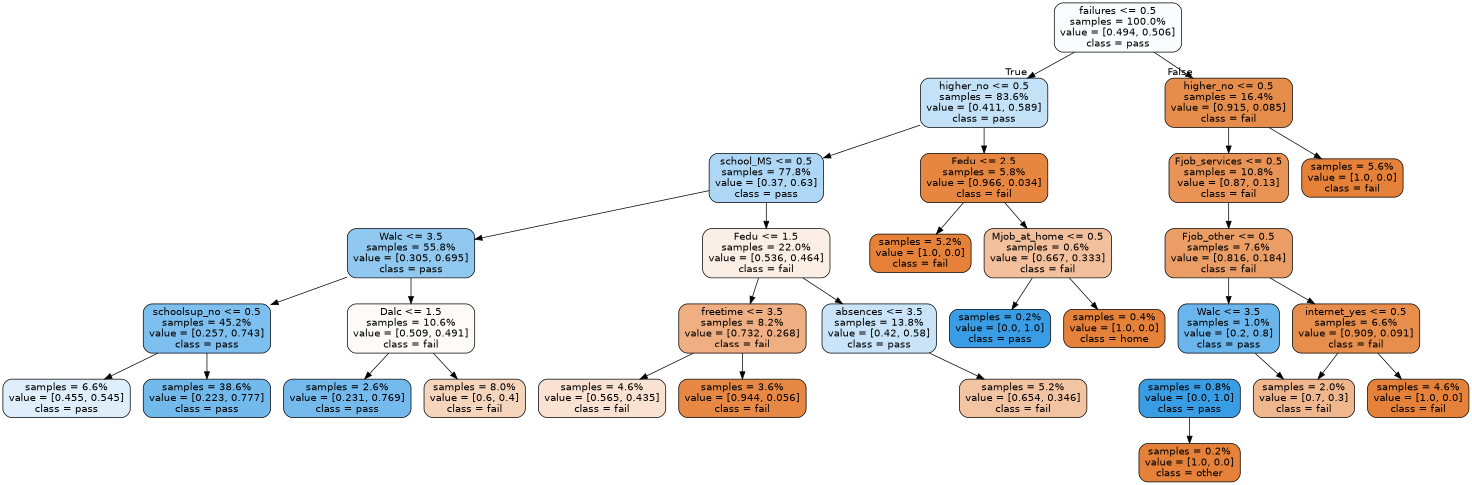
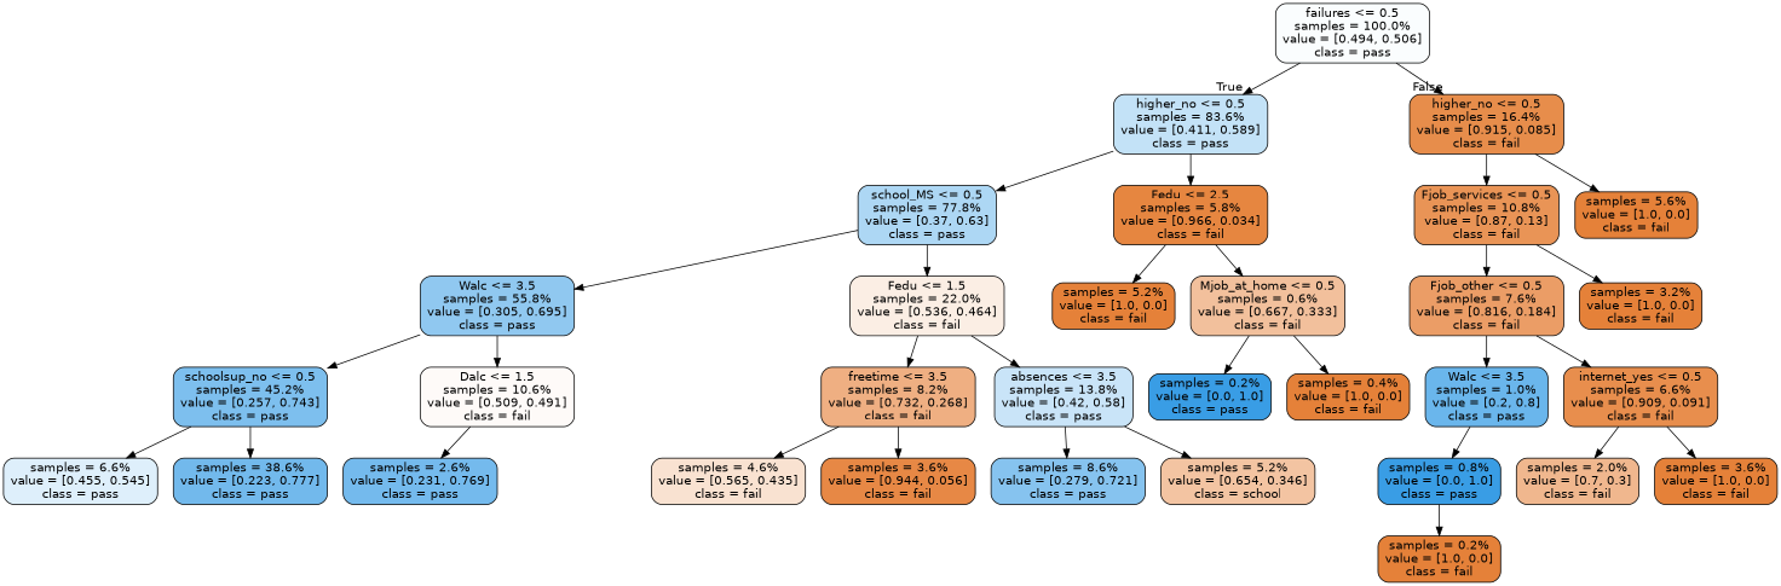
  digraph {
    node [color=black fillcolor="#e58139" fontname=helvetica shape=box style="filled, rounded"]
    edge [fontname=helvetica]
    n1 [fillcolor="#fafdfe" label="failures <= 0.5\nsamples = 100.0%\nvalue = [0.494, 0.506]\nclass = pass"]
    n2 [fillcolor="#c3e2f7" label="higher_no <= 0.5\nsamples = 83.6%\nvalue = [0.411, 0.589]\nclass = pass"]
    n3 [fillcolor="#e78d4b" label="higher_no <= 0.5\nsamples = 16.4%\nvalue = [0.915, 0.085]\nclass = fail"]
    n4 [fillcolor="#add7f4" label="school_MS <= 0.5\nsamples = 77.8%\nvalue = [0.37, 0.63]\nclass = pass"]
    n5 [fillcolor="#e68640" label="Fedu <= 2.5\nsamples = 5.8%\nvalue = [0.966, 0.034]\nclass = fail"]
    n6 [fillcolor="#e99456" label="Fjob_services <= 0.5\nsamples = 10.8%\nvalue = [0.87, 0.13]\nclass = fail"]
    n7 [label="samples = 5.6%\nvalue = [1.0, 0.0]\nclass = fail"]
    n8 [fillcolor="#90c8f0" label="Walc <= 3.5\nsamples = 55.8%\nvalue = [0.305, 0.695]\nclass = pass"]
    n9 [fillcolor="#fbeee4" label="Fedu <= 1.5\nsamples = 22.0%\nvalue = [0.536, 0.464]\nclass = fail"]
    n10 [label="samples = 5.2%\nvalue = [1.0, 0.0]\nclass = fail"]
    n11 [fillcolor="#f2c09c" label="Mjob_at_home <= 0.5\nsamples = 0.6%\nvalue = [0.667, 0.333]\nclass = fail"]
    n12 [fillcolor="#7dbfee" label="schoolsup_no <= 0.5\nsamples = 45.2%\nvalue = [0.257, 0.743]\nclass = pass"]
    n13 [fillcolor="#fefaf8" label="Dalc <= 1.5\nsamples = 10.6%\nvalue = [0.509, 0.491]\nclass = fail"]
    n14 [fillcolor="#efaf82" label="freetime <= 3.5\nsamples = 8.2%\nvalue = [0.732, 0.268]\nclass = fail"]
    n15 [fillcolor="#c9e4f8" label="absences <= 3.5\nsamples = 13.8%\nvalue = [0.42, 0.58]\nclass = pass"]
    n16 [fillcolor="#deeffb" label="samples = 6.6%\nvalue = [0.455, 0.545]\nclass = pass"]
    n17 [fillcolor="#72b9ec" label="samples = 38.6%\nvalue = [0.223, 0.777]\nclass = pass"]
    n18 [fillcolor="#74baed" label="samples = 2.6%\nvalue = [0.231, 0.769]\nclass = pass"]
-   n19 [fillcolor="#f6d5bd" label="samples = 8.0%\nvalue = [0.6, 0.4]\nclass = fail"]
    n20 [fillcolor="#f9e2d1" label="samples = 4.6%\nvalue = [0.565, 0.435]\nclass = fail"]
    n21 [fillcolor="#e78845" label="samples = 3.6%\nvalue = [0.944, 0.056]\nclass = fail"]
-   n23 [fillcolor="#f3c4a2" label="samples = 5.2%\nvalue = [0.654, 0.346]\nclass = fail"]
+   n22 [fillcolor="#86c3ef" label="samples = 8.6%\nvalue = [0.279, 0.721]\nclass = pass"]
+   n23 [fillcolor="#f3c4a2" label="samples = 5.2%\nvalue = [0.654, 0.346]\nclass = school"]
    n24 [fillcolor="#399de5" label="samples = 0.2%\nvalue = [0.0, 1.0]\nclass = pass"]
-   n25 [label="samples = 0.4%\nvalue = [1.0, 0.0]\nclass = home"]
+   n25 [label="samples = 0.4%\nvalue = [1.0, 0.0]\nclass = fail"]
    n26 [fillcolor="#eb9d66" label="Fjob_other <= 0.5\nsamples = 7.6%\nvalue = [0.816, 0.184]\nclass = fail"]
+   n27 [label="samples = 3.2%\nvalue = [1.0, 0.0]\nclass = fail"]
    n28 [fillcolor="#6ab6ec" label="Walc <= 3.5\nsamples = 1.0%\nvalue = [0.2, 0.8]\nclass = pass"]
    n29 [fillcolor="#e88e4d" label="internet_yes <= 0.5\nsamples = 6.6%\nvalue = [0.909, 0.091]\nclass = fail"]
    n30 [fillcolor="#399de5" label="samples = 0.8%\nvalue = [0.0, 1.0]\nclass = pass"]
    n31 [fillcolor="#f0b78e" label="samples = 2.0%\nvalue = [0.7, 0.3]\nclass = fail"]
-   n32 [label="samples = 4.6%\nvalue = [1.0, 0.0]\nclass = fail"]
-   n33 [label="samples = 0.2%\nvalue = [1.0, 0.0]\nclass = other"]
+   n32 [label="samples = 3.6%\nvalue = [1.0, 0.0]\nclass = fail"]
+   n33 [label="samples = 0.2%\nvalue = [1.0, 0.0]\nclass = fail"]
    n1 -> n2 [headlabel=True labelangle=45 labeldistance=2.5]
    n1 -> n3 [headlabel=False labelangle=-45 labeldistance=2.5]
    n2 -> n4
    n2 -> n5
    n3 -> n6
    n3 -> n7
    n4 -> n8
    n4 -> n9
    n5 -> n10
    n5 -> n11
    n6 -> n26
+   n6 -> n27
    n8 -> n12
    n8 -> n13
    n9 -> n14
    n9 -> n15
    n11 -> n24
    n11 -> n25
    n12 -> n16
    n12 -> n17
    n13 -> n18
-   n13 -> n19
    n14 -> n20
    n14 -> n21
+   n15 -> n22
    n15 -> n23
    n26 -> n28
    n26 -> n29
-   n28 -> n31
+   n28 -> n30
    n29 -> n31
    n29 -> n32
    n30 -> n33
  }
